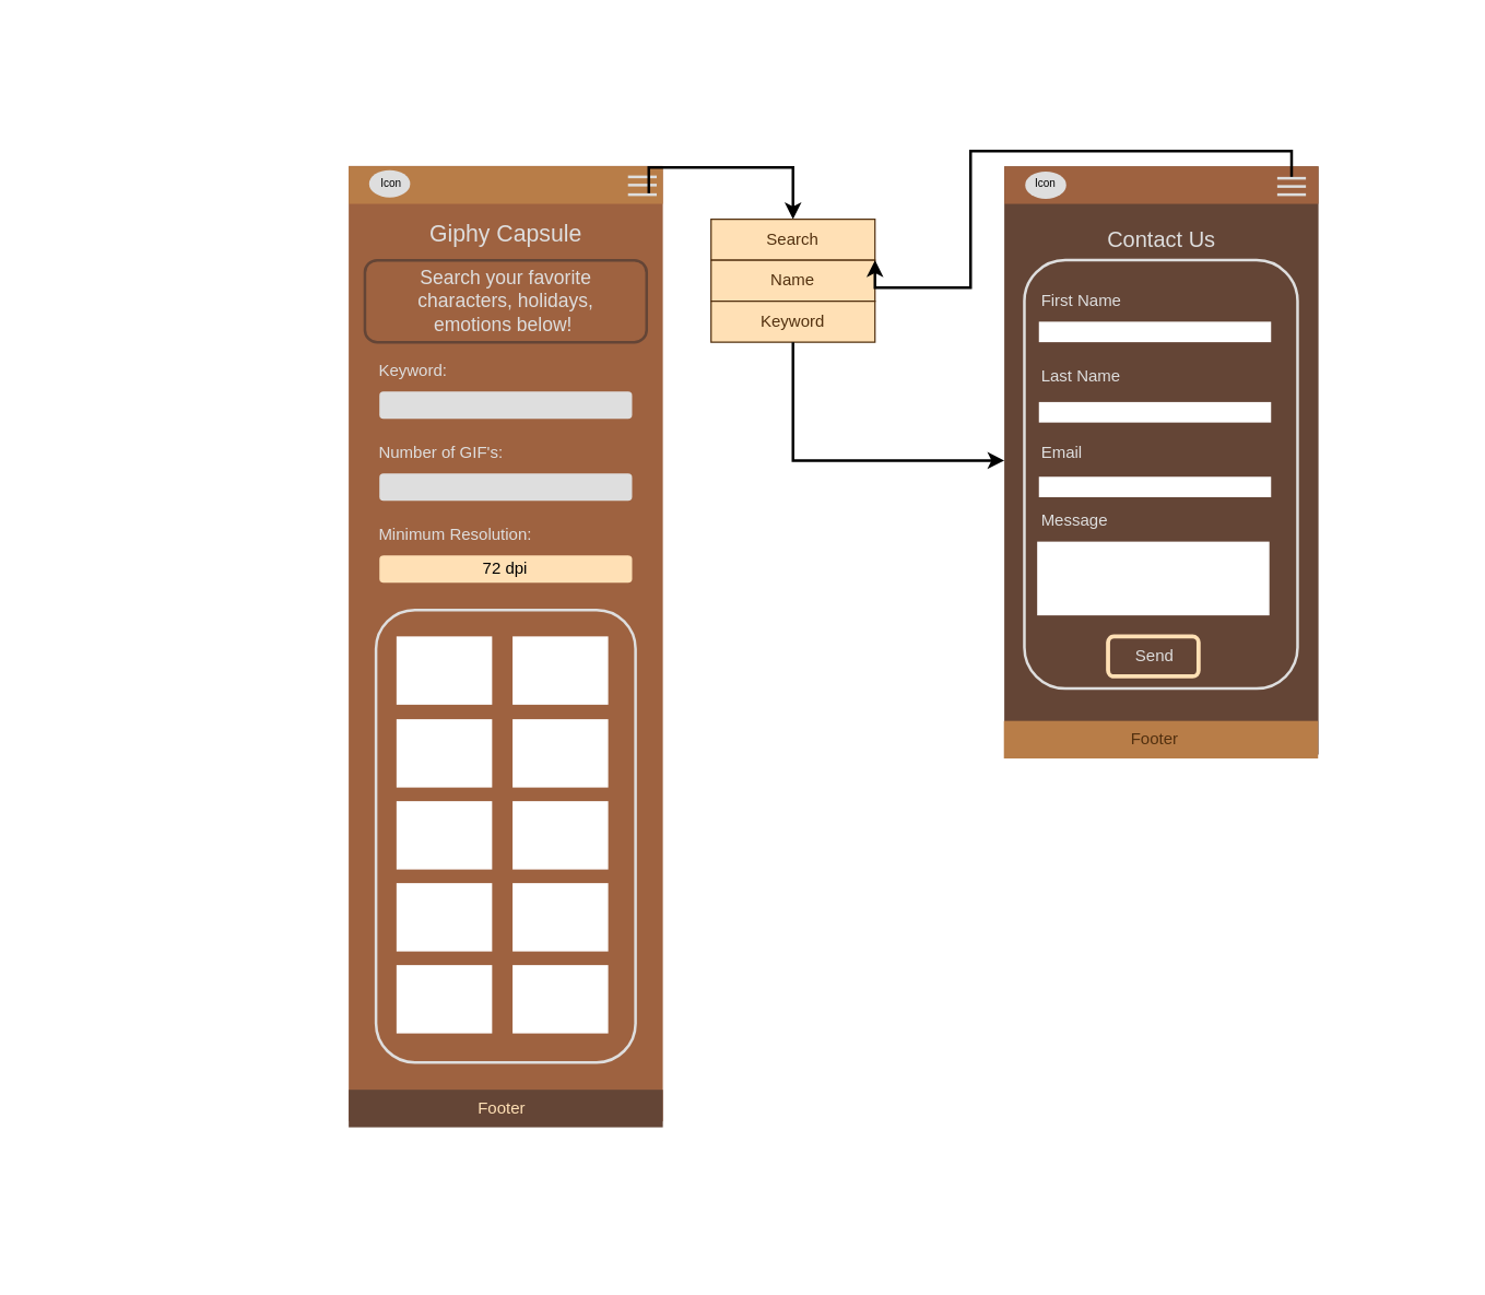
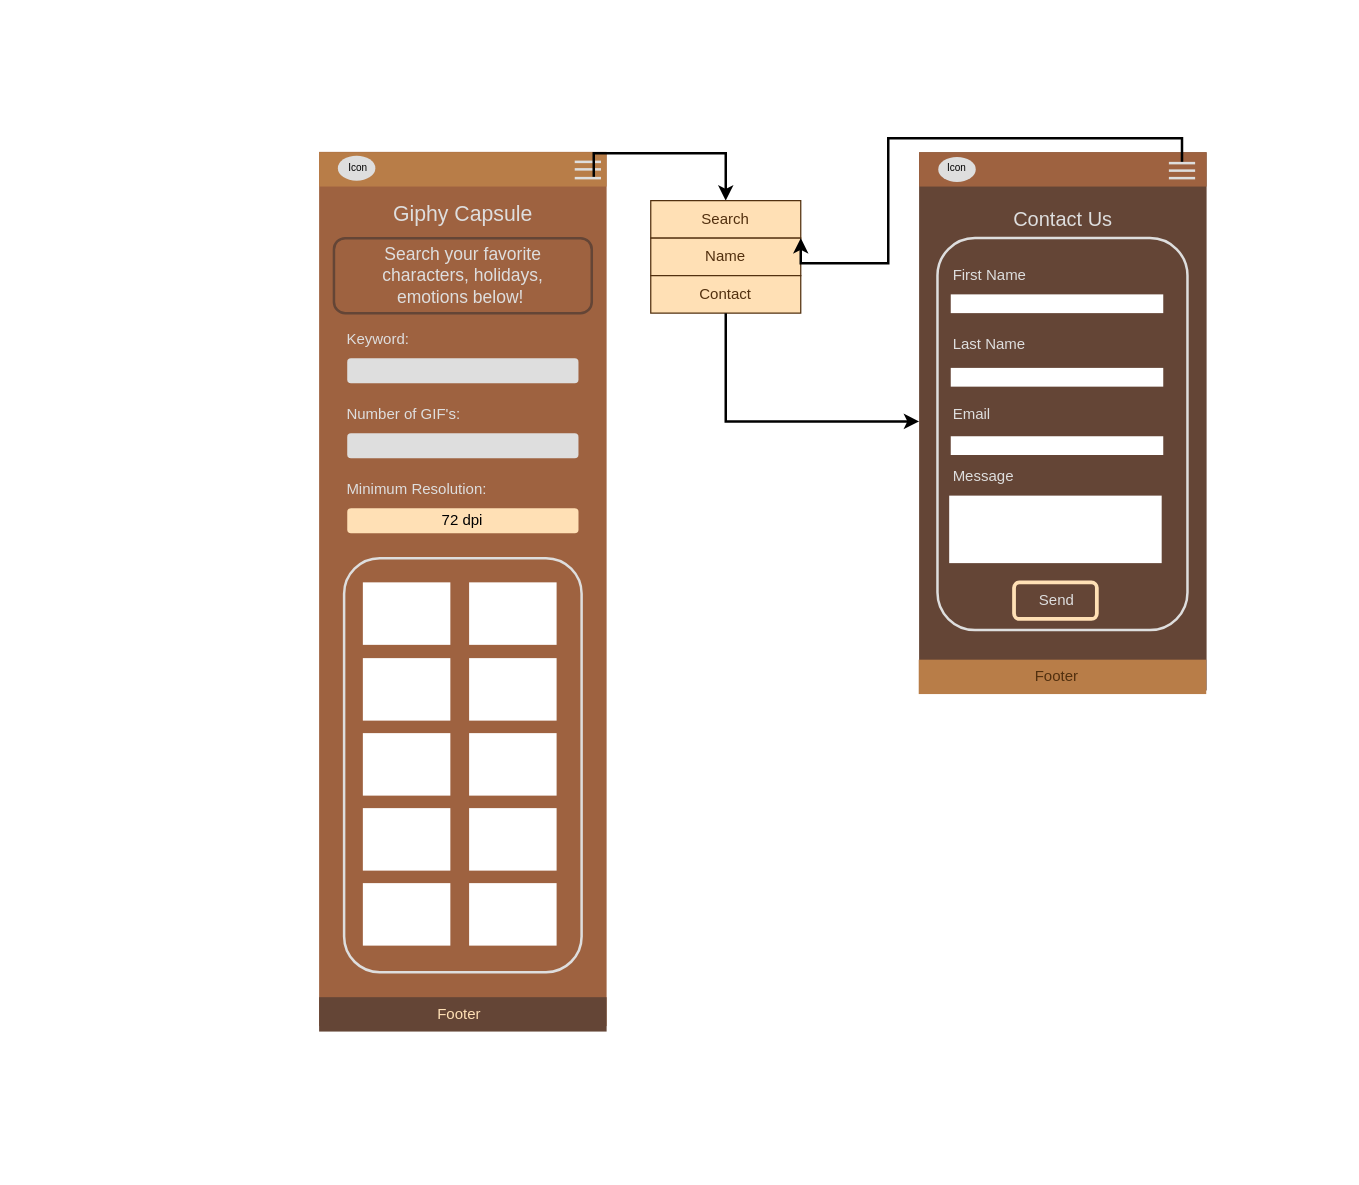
  <mxCell id="0" />
  <mxCell id="1" parent="0" />
  <mxCell id="2" value="" style="rounded=0;whiteSpace=wrap;html=1;rotation=90;strokeColor=none;fillColor=#9E6240;" vertex="1" parent="1"><mxGeometry x="20" y="355.69" width="699.37" height="230" as="geometry" /></mxCell>
  <mxCell id="3" value="" style="rounded=0;whiteSpace=wrap;html=1;rotation=90;strokeColor=none;fillColor=#B87D48;" vertex="1" parent="1"><mxGeometry x="355.93" y="20" width="27.5" height="230" as="geometry" /></mxCell>
  <mxCell id="4" value="" style="shape=partialRectangle;whiteSpace=wrap;html=1;right=0;top=0;bottom=0;fillColor=none;routingCenterX=-0.5;rotation=90;strokeColor=#DEDEDE;strokeWidth=2;" vertex="1" parent="1"><mxGeometry x="464.68" y="124.5" width="10" height="19" as="geometry" /></mxCell>
  <mxCell id="5" value="" style="shape=partialRectangle;whiteSpace=wrap;html=1;right=0;top=0;bottom=0;fillColor=none;routingCenterX=-0.5;rotation=90;strokeColor=#DEDEDE;strokeWidth=2;" vertex="1" parent="1"><mxGeometry x="464.68" y="130.5" width="10" height="19" as="geometry" /></mxCell>
  <mxCell id="6" style="edgeStyle=orthogonalEdgeStyle;rounded=0;orthogonalLoop=1;jettySize=auto;html=1;exitX=0;exitY=0.25;exitDx=0;exitDy=0;strokeWidth=2;" edge="1" parent="1" source="7" target="36"><mxGeometry relative="1" as="geometry" /></mxCell>
  <mxCell id="7" value="" style="shape=partialRectangle;whiteSpace=wrap;html=1;right=0;top=0;bottom=0;fillColor=none;routingCenterX=-0.5;rotation=90;strokeColor=#DEDEDE;strokeWidth=2;" vertex="1" parent="1"><mxGeometry x="464.68" y="137.5" width="10" height="19" as="geometry" /></mxCell>
  <mxCell id="8" value="" style="ellipse;whiteSpace=wrap;html=1;strokeColor=none;fillColor=#DEDEDE;" vertex="1" parent="1"><mxGeometry x="269.68" y="124" width="30" height="20" as="geometry" /></mxCell>
  <mxCell id="9" value="&lt;font style=&quot;font-size: 8px;&quot;&gt;Icon&lt;/font&gt;" style="text;html=1;align=center;verticalAlign=middle;whiteSpace=wrap;rounded=0;" vertex="1" parent="1"><mxGeometry x="255.68" y="118" width="60" height="30" as="geometry" /></mxCell>
  <mxCell id="10" value="&lt;font style=&quot;font-size: 17px;&quot; color=&quot;#dedede&quot;&gt;Giphy Capsule&lt;/font&gt;" style="text;html=1;align=center;verticalAlign=middle;whiteSpace=wrap;rounded=0;" vertex="1" parent="1"><mxGeometry x="289.68" y="156.5" width="160" height="30" as="geometry" /></mxCell>
  <mxCell id="11" value="" style="rounded=1;whiteSpace=wrap;html=1;fillColor=none;strokeColor=#644536;strokeWidth=2;" vertex="1" parent="1"><mxGeometry x="266.56" y="190" width="206.25" height="60" as="geometry" /></mxCell>
  <mxCell id="12" value="&lt;font color=&quot;#dedede&quot; style=&quot;font-size: 14px;&quot;&gt;Search your favorite characters, holidays, emotions below!&amp;nbsp;&lt;/font&gt;" style="text;html=1;align=center;verticalAlign=middle;whiteSpace=wrap;rounded=0;" vertex="1" parent="1"><mxGeometry x="274.69" y="205" width="190" height="30" as="geometry" /></mxCell>
  <mxCell id="13" value="" style="rounded=1;whiteSpace=wrap;html=1;strokeColor=none;fillColor=#DEDEDE;" vertex="1" parent="1"><mxGeometry x="277.18" y="286" width="184.99" height="20" as="geometry" /></mxCell>
  <mxCell id="14" value="&lt;font color=&quot;#dedede&quot;&gt;Keyword:&lt;/font&gt;" style="text;html=1;align=left;verticalAlign=middle;whiteSpace=wrap;rounded=0;" vertex="1" parent="1"><mxGeometry x="274.69" y="256" width="60" height="30" as="geometry" /></mxCell>
  <mxCell id="15" value="&lt;font color=&quot;#dedede&quot;&gt;Number of GIF's:&lt;/font&gt;" style="text;html=1;align=left;verticalAlign=middle;whiteSpace=wrap;rounded=0;" vertex="1" parent="1"><mxGeometry x="274.69" y="316" width="154.99" height="30" as="geometry" /></mxCell>
  <mxCell id="16" value="" style="rounded=1;whiteSpace=wrap;html=1;strokeColor=none;fillColor=#DEDEDE;" vertex="1" parent="1"><mxGeometry x="277.18" y="346" width="184.99" height="20" as="geometry" /></mxCell>
  <mxCell id="17" value="&lt;font color=&quot;#dedede&quot;&gt;Minimum Resolution:&lt;/font&gt;" style="text;html=1;align=left;verticalAlign=middle;whiteSpace=wrap;rounded=0;" vertex="1" parent="1"><mxGeometry x="274.69" y="376" width="184.99" height="30" as="geometry" /></mxCell>
  <mxCell id="18" value="72 dpi" style="rounded=1;whiteSpace=wrap;html=1;strokeColor=none;fillColor=#ffe0b5;" vertex="1" parent="1"><mxGeometry x="277.2" y="406" width="184.99" height="20" as="geometry" /></mxCell>
  <mxCell id="19" value="" style="rounded=1;whiteSpace=wrap;html=1;rotation=90;fillColor=none;strokeColor=#DEDEDE;strokeWidth=2;" vertex="1" parent="1"><mxGeometry x="204.07" y="516.63" width="331.24" height="190" as="geometry" /></mxCell>
  <mxCell id="20" value="" style="rounded=0;whiteSpace=wrap;html=1;strokeColor=none;" vertex="1" parent="1"><mxGeometry x="289.68" y="465.38" width="70" height="50" as="geometry" /></mxCell>
  <mxCell id="21" value="" style="rounded=0;whiteSpace=wrap;html=1;strokeColor=none;" vertex="1" parent="1"><mxGeometry x="374.68" y="465.38" width="70" height="50" as="geometry" /></mxCell>
  <mxCell id="22" value="" style="rounded=0;whiteSpace=wrap;html=1;strokeColor=none;" vertex="1" parent="1"><mxGeometry x="289.68" y="526" width="70" height="50" as="geometry" /></mxCell>
  <mxCell id="23" value="" style="rounded=0;whiteSpace=wrap;html=1;strokeColor=none;" vertex="1" parent="1"><mxGeometry x="374.68" y="526" width="70" height="50" as="geometry" /></mxCell>
  <mxCell id="24" value="" style="rounded=0;whiteSpace=wrap;html=1;strokeColor=none;" vertex="1" parent="1"><mxGeometry x="289.68" y="586" width="70" height="50" as="geometry" /></mxCell>
  <mxCell id="25" value="" style="rounded=0;whiteSpace=wrap;html=1;strokeColor=none;" vertex="1" parent="1"><mxGeometry x="374.68" y="586" width="70" height="50" as="geometry" /></mxCell>
  <mxCell id="26" value="" style="rounded=0;whiteSpace=wrap;html=1;strokeColor=none;" vertex="1" parent="1"><mxGeometry x="289.68" y="646" width="70" height="50" as="geometry" /></mxCell>
  <mxCell id="27" value="" style="rounded=0;whiteSpace=wrap;html=1;strokeColor=none;" vertex="1" parent="1"><mxGeometry x="374.68" y="646" width="70" height="50" as="geometry" /></mxCell>
  <mxCell id="28" value="" style="rounded=0;whiteSpace=wrap;html=1;strokeColor=none;" vertex="1" parent="1"><mxGeometry x="289.68" y="706" width="70" height="50" as="geometry" /></mxCell>
  <mxCell id="29" value="" style="rounded=0;whiteSpace=wrap;html=1;strokeColor=none;" vertex="1" parent="1"><mxGeometry x="374.68" y="706" width="70" height="50" as="geometry" /></mxCell>
  <mxCell id="30" value="" style="rounded=0;whiteSpace=wrap;html=1;rotation=90;strokeColor=none;fillColor=#644536;" vertex="1" parent="1"><mxGeometry x="355.94" y="696" width="27.5" height="230" as="geometry" /></mxCell>
  <mxCell id="31" value="&lt;font color=&quot;#ffe0b5&quot;&gt;Footer&lt;/font&gt;" style="text;html=1;align=center;verticalAlign=middle;whiteSpace=wrap;rounded=0;" vertex="1" parent="1"><mxGeometry x="337.19" y="796" width="60" height="30" as="geometry" /></mxCell>
  <mxCell id="32" value="" style="rounded=0;whiteSpace=wrap;html=1;rotation=90;strokeColor=none;fillColor=#644536;" vertex="1" parent="1"><mxGeometry x="634.4" y="221.6" width="430.56" height="230" as="geometry" /></mxCell>
  <mxCell id="33" value="" style="rounded=0;whiteSpace=wrap;html=1;strokeColor=#52300F;fillColor=#FFE0B5;" vertex="1" parent="1"><mxGeometry x="520" y="160" width="120" height="30" as="geometry" /></mxCell>
  <mxCell id="34" value="" style="rounded=0;whiteSpace=wrap;html=1;strokeColor=#52300F;fillColor=#FFE0B5;" vertex="1" parent="1"><mxGeometry x="520" y="190" width="120" height="30" as="geometry" /></mxCell>
  <mxCell id="35" value="" style="rounded=0;whiteSpace=wrap;html=1;strokeColor=#52300F;fillColor=#FFE0B5;" vertex="1" parent="1"><mxGeometry x="520" y="220" width="120" height="30" as="geometry" /></mxCell>
  <mxCell id="36" value="Search" style="text;html=1;align=center;verticalAlign=middle;whiteSpace=wrap;rounded=0;fontColor=#52300F;" vertex="1" parent="1"><mxGeometry x="550" y="160" width="60" height="30" as="geometry" /></mxCell>
  <mxCell id="37" value="Name" style="text;html=1;align=center;verticalAlign=middle;whiteSpace=wrap;rounded=0;fontColor=#52300F;" vertex="1" parent="1"><mxGeometry x="550" y="190" width="60" height="30" as="geometry" /></mxCell>
  <mxCell id="38" style="edgeStyle=orthogonalEdgeStyle;rounded=0;orthogonalLoop=1;jettySize=auto;html=1;exitX=0.5;exitY=1;exitDx=0;exitDy=0;strokeWidth=2;" edge="1" parent="1" source="39" target="32"><mxGeometry relative="1" as="geometry" /></mxCell>
- <mxCell id="39" value="Keyword" style="text;html=1;align=center;verticalAlign=middle;whiteSpace=wrap;rounded=0;fontColor=#52300F;" vertex="1" parent="1"><mxGeometry x="550" y="220" width="60" height="30" as="geometry" /></mxCell>
+ <mxCell id="39" value="Contact" style="text;html=1;align=center;verticalAlign=middle;whiteSpace=wrap;rounded=0;fontColor=#52300F;" vertex="1" parent="1"><mxGeometry x="550" y="220" width="60" height="30" as="geometry" /></mxCell>
  <mxCell id="40" value="" style="rounded=0;whiteSpace=wrap;html=1;rotation=90;strokeColor=none;fillColor=#9E6240;" vertex="1" parent="1"><mxGeometry x="835.93" y="20" width="27.5" height="230" as="geometry" /></mxCell>
  <mxCell id="41" value="" style="rounded=0;whiteSpace=wrap;html=1;rotation=90;strokeColor=none;fillColor=#B87D48;" vertex="1" parent="1"><mxGeometry x="835.63" y="426" width="27.5" height="230" as="geometry" /></mxCell>
  <mxCell id="42" style="edgeStyle=orthogonalEdgeStyle;rounded=0;orthogonalLoop=1;jettySize=auto;html=1;exitX=0;exitY=0.5;exitDx=0;exitDy=0;entryX=1;entryY=1;entryDx=0;entryDy=0;strokeWidth=2;" edge="1" parent="1" source="43" target="33"><mxGeometry relative="1" as="geometry"><Array as="points"><mxPoint x="945" y="110" /><mxPoint x="710" y="110" /><mxPoint x="710" y="210" /><mxPoint x="640" y="210" /></Array></mxGeometry></mxCell>
  <mxCell id="43" value="" style="shape=partialRectangle;whiteSpace=wrap;html=1;right=0;top=0;bottom=0;fillColor=none;routingCenterX=-0.5;rotation=90;strokeColor=#DEDEDE;strokeWidth=2;" vertex="1" parent="1"><mxGeometry x="940" y="125.5" width="10" height="19" as="geometry" /></mxCell>
  <mxCell id="44" value="" style="shape=partialRectangle;whiteSpace=wrap;html=1;right=0;top=0;bottom=0;fillColor=none;routingCenterX=-0.5;rotation=90;strokeColor=#DEDEDE;strokeWidth=2;" vertex="1" parent="1"><mxGeometry x="940" y="131.5" width="10" height="19" as="geometry" /></mxCell>
  <mxCell id="45" value="" style="shape=partialRectangle;whiteSpace=wrap;html=1;right=0;top=0;bottom=0;fillColor=none;routingCenterX=-0.5;rotation=90;strokeColor=#DEDEDE;strokeWidth=2;" vertex="1" parent="1"><mxGeometry x="940" y="137.5" width="10" height="19" as="geometry" /></mxCell>
  <mxCell id="46" value="" style="ellipse;whiteSpace=wrap;html=1;strokeColor=none;fillColor=#DEDEDE;" vertex="1" parent="1"><mxGeometry x="750" y="125" width="30" height="20" as="geometry" /></mxCell>
  <mxCell id="47" value="&lt;font style=&quot;font-size: 8px;&quot;&gt;Icon&lt;/font&gt;" style="text;html=1;align=center;verticalAlign=middle;whiteSpace=wrap;rounded=0;" vertex="1" parent="1"><mxGeometry x="735" y="118" width="60" height="30" as="geometry" /></mxCell>
  <mxCell id="48" value="&lt;font style=&quot;font-size: 16px;&quot; color=&quot;#dedede&quot;&gt;Contact Us&lt;/font&gt;" style="text;html=1;align=center;verticalAlign=middle;whiteSpace=wrap;rounded=0;" vertex="1" parent="1"><mxGeometry x="799.52" y="160" width="100.32" height="30" as="geometry" /></mxCell>
  <mxCell id="49" value="" style="rounded=1;whiteSpace=wrap;html=1;rotation=90;fillColor=none;strokeColor=#DEDEDE;strokeWidth=2;" vertex="1" parent="1"><mxGeometry x="692.58" y="246.79" width="313.59" height="200" as="geometry" /></mxCell>
  <mxCell id="50" value="&lt;font color=&quot;#dedede&quot;&gt;First Name&lt;/font&gt;" style="text;html=1;align=left;verticalAlign=middle;whiteSpace=wrap;rounded=0;" vertex="1" parent="1"><mxGeometry x="760" y="205" width="70" height="30" as="geometry" /></mxCell>
  <mxCell id="51" value="" style="rounded=0;whiteSpace=wrap;html=1;strokeColor=none;" vertex="1" parent="1"><mxGeometry x="760" y="235" width="170" height="15" as="geometry" /></mxCell>
  <mxCell id="52" value="&lt;font color=&quot;#dedede&quot;&gt;Last Name&lt;/font&gt;" style="text;html=1;align=left;verticalAlign=middle;whiteSpace=wrap;rounded=0;" vertex="1" parent="1"><mxGeometry x="760" y="260" width="70" height="30" as="geometry" /></mxCell>
  <mxCell id="53" value="" style="rounded=0;whiteSpace=wrap;html=1;strokeColor=none;" vertex="1" parent="1"><mxGeometry x="760" y="293.82" width="170" height="15" as="geometry" /></mxCell>
  <mxCell id="54" value="&lt;font color=&quot;#dedede&quot;&gt;Email&lt;/font&gt;" style="text;html=1;align=left;verticalAlign=middle;whiteSpace=wrap;rounded=0;" vertex="1" parent="1"><mxGeometry x="760" y="316" width="70" height="30" as="geometry" /></mxCell>
  <mxCell id="55" value="" style="rounded=0;whiteSpace=wrap;html=1;strokeColor=none;" vertex="1" parent="1"><mxGeometry x="760" y="348.5" width="170" height="15" as="geometry" /></mxCell>
  <mxCell id="56" value="&lt;font color=&quot;#dedede&quot;&gt;Message&lt;/font&gt;" style="text;html=1;align=left;verticalAlign=middle;whiteSpace=wrap;rounded=0;" vertex="1" parent="1"><mxGeometry x="760" y="366" width="70" height="30" as="geometry" /></mxCell>
  <mxCell id="57" value="" style="rounded=0;whiteSpace=wrap;html=1;strokeColor=none;" vertex="1" parent="1"><mxGeometry x="758.75" y="396" width="170" height="54" as="geometry" /></mxCell>
  <mxCell id="58" value="" style="rounded=1;whiteSpace=wrap;html=1;fillColor=none;strokeColor=#FFE0B5;strokeWidth=3;" vertex="1" parent="1"><mxGeometry x="810.63" y="465.38" width="66.25" height="29.31" as="geometry" /></mxCell>
  <mxCell id="59" value="&lt;font color=&quot;#dedede&quot;&gt;Send&lt;/font&gt;" style="text;html=1;align=center;verticalAlign=middle;whiteSpace=wrap;rounded=0;" vertex="1" parent="1"><mxGeometry x="815" y="465.38" width="60" height="30" as="geometry" /></mxCell>
  <mxCell id="60" value="&lt;font color=&quot;#52300f&quot;&gt;Footer&lt;/font&gt;" style="text;html=1;align=center;verticalAlign=middle;whiteSpace=wrap;rounded=0;" vertex="1" parent="1"><mxGeometry x="815" y="526" width="60" height="30" as="geometry" /></mxCell>
